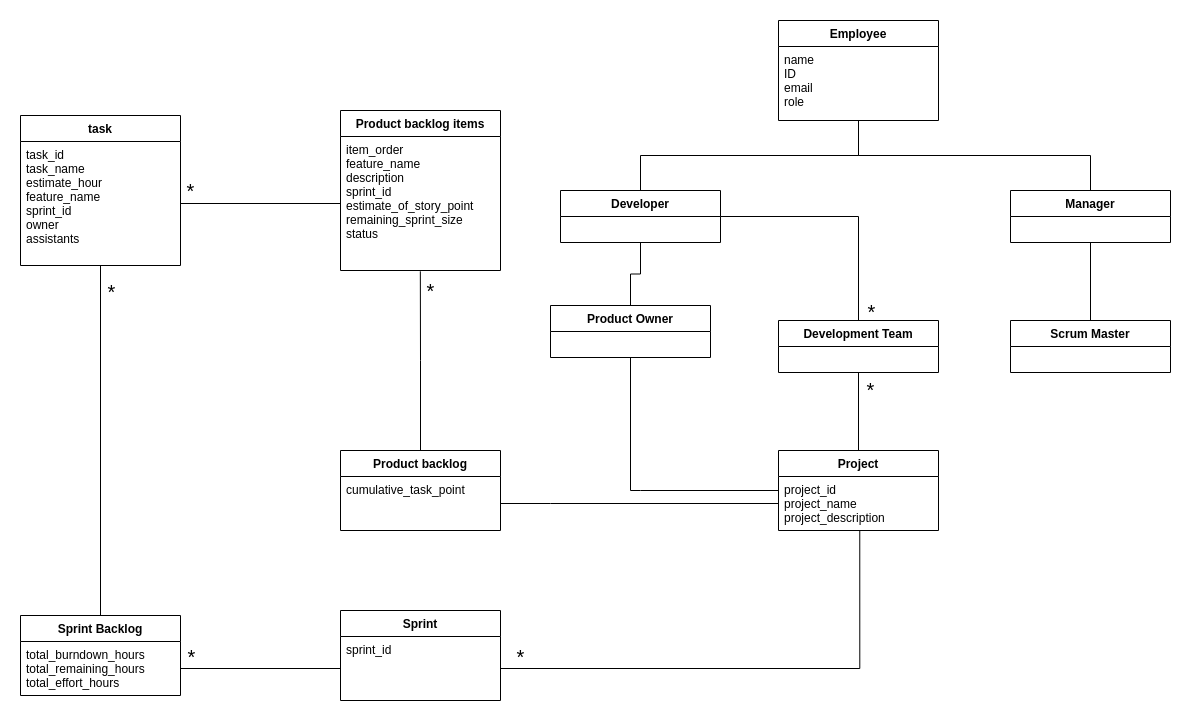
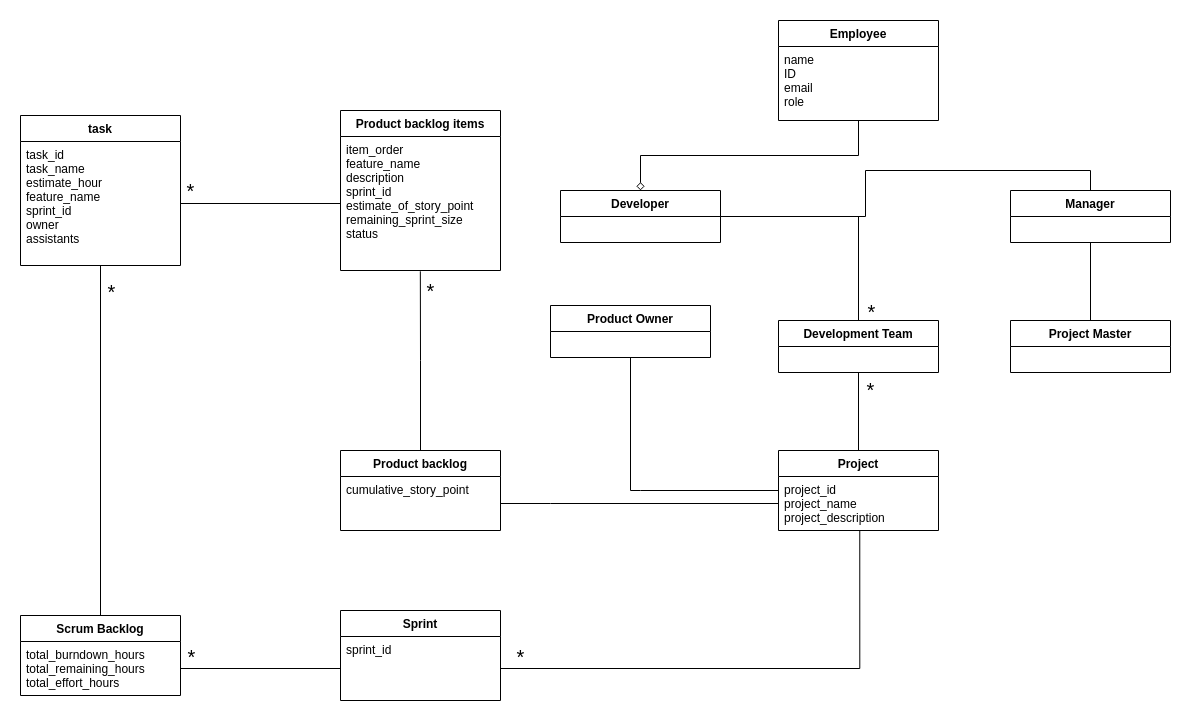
  <mxCell id="0" />
  <mxCell id="1" parent="0" />
  <mxCell id="2" style="edgeStyle=orthogonalEdgeStyle;rounded=0;orthogonalLoop=1;jettySize=auto;html=1;exitX=1;exitY=0.5;exitDx=0;exitDy=0;entryX=0.5;entryY=0;entryDx=0;entryDy=0;endArrow=none;endFill=0;fontSize=20;" edge="1" parent="1" source="4" target="6"><mxGeometry relative="1" as="geometry" /></mxCell>
  <mxCell id="3" value="*" style="text;html=1;resizable=0;points=[];align=center;verticalAlign=middle;labelBackgroundColor=none;fontSize=20;" vertex="1" connectable="0" parent="2"><mxGeometry x="0.889" relative="1" as="geometry"><mxPoint x="12.5" y="3" as="offset" /></mxGeometry></mxCell>
  <mxCell id="4" value="Developer" style="swimlane;fontStyle=1;align=center;verticalAlign=top;childLayout=stackLayout;horizontal=1;startSize=26;horizontalStack=0;resizeParent=1;resizeParentMax=0;resizeLast=0;collapsible=1;marginBottom=0;" parent="1" vertex="1"><mxGeometry x="560" y="190" width="160" height="52" as="geometry" /></mxCell>
  <mxCell id="5" style="edgeStyle=orthogonalEdgeStyle;rounded=0;orthogonalLoop=1;jettySize=auto;html=1;exitX=0.5;exitY=1;exitDx=0;exitDy=0;entryX=0.5;entryY=0;entryDx=0;entryDy=0;endArrow=none;endFill=0;fontSize=20;" edge="1" parent="1" source="6" target="8"><mxGeometry relative="1" as="geometry" /></mxCell>
  <mxCell id="6" value="Development Team" style="swimlane;fontStyle=1;align=center;verticalAlign=top;childLayout=stackLayout;horizontal=1;startSize=26;horizontalStack=0;resizeParent=1;resizeParentMax=0;resizeLast=0;collapsible=1;marginBottom=0;" parent="1" vertex="1"><mxGeometry x="778" y="320" width="160" height="52" as="geometry" /></mxCell>
- <mxCell id="7" value="Scrum Master" style="swimlane;fontStyle=1;align=center;verticalAlign=top;childLayout=stackLayout;horizontal=1;startSize=26;horizontalStack=0;resizeParent=1;resizeParentMax=0;resizeLast=0;collapsible=1;marginBottom=0;" parent="1" vertex="1"><mxGeometry x="1010" y="320" width="160" height="52" as="geometry" /></mxCell>
+ <mxCell id="7" value="Project Master" style="swimlane;fontStyle=1;align=center;verticalAlign=top;childLayout=stackLayout;horizontal=1;startSize=26;horizontalStack=0;resizeParent=1;resizeParentMax=0;resizeLast=0;collapsible=1;marginBottom=0;" parent="1" vertex="1"><mxGeometry x="1010" y="320" width="160" height="52" as="geometry" /></mxCell>
  <mxCell id="8" value="Project" style="swimlane;fontStyle=1;align=center;verticalAlign=top;childLayout=stackLayout;horizontal=1;startSize=26;horizontalStack=0;resizeParent=1;resizeParentMax=0;resizeLast=0;collapsible=1;marginBottom=0;" parent="1" vertex="1"><mxGeometry x="778" y="450" width="160" height="80" as="geometry" /></mxCell>
  <mxCell id="9" value="project_id&#10;project_name&#10;project_description" style="text;strokeColor=none;fillColor=none;align=left;verticalAlign=top;spacingLeft=4;spacingRight=4;overflow=hidden;rotatable=0;points=[[0,0.5],[1,0.5]];portConstraint=eastwest;" parent="8" vertex="1"><mxGeometry y="26" width="160" height="54" as="geometry" /></mxCell>
  <mxCell id="10" value="*" style="edgeStyle=orthogonalEdgeStyle;rounded=0;orthogonalLoop=1;jettySize=auto;html=1;exitX=0.5;exitY=0;exitDx=0;exitDy=0;endArrow=none;endFill=0;fontSize=20;entryX=0.499;entryY=1.006;entryDx=0;entryDy=0;entryPerimeter=0;labelBackgroundColor=none;" edge="1" parent="1" source="11" target="22"><mxGeometry x="0.782" y="-10" relative="1" as="geometry"><mxPoint x="420" y="330" as="targetPoint" /><Array as="points" /><mxPoint as="offset" /></mxGeometry></mxCell>
  <mxCell id="11" value="Product backlog" style="swimlane;fontStyle=1;align=center;verticalAlign=top;childLayout=stackLayout;horizontal=1;startSize=26;horizontalStack=0;resizeParent=1;resizeParentMax=0;resizeLast=0;collapsible=1;marginBottom=0;" parent="1" vertex="1"><mxGeometry x="340" y="450" width="160" height="80" as="geometry" /></mxCell>
- <mxCell id="12" value="cumulative_task_point" style="text;strokeColor=none;fillColor=none;align=left;verticalAlign=top;spacingLeft=4;spacingRight=4;overflow=hidden;rotatable=0;points=[[0,0.5],[1,0.5]];portConstraint=eastwest;" parent="11" vertex="1"><mxGeometry y="26" width="160" height="54" as="geometry" /></mxCell>
+ <mxCell id="12" value="cumulative_story_point" style="text;strokeColor=none;fillColor=none;align=left;verticalAlign=top;spacingLeft=4;spacingRight=4;overflow=hidden;rotatable=0;points=[[0,0.5],[1,0.5]];portConstraint=eastwest;" parent="11" vertex="1"><mxGeometry y="26" width="160" height="54" as="geometry" /></mxCell>
  <mxCell id="13" value="" style="endArrow=none;html=1;edgeStyle=orthogonalEdgeStyle;entryX=0.5;entryY=0;entryDx=0;entryDy=0;" parent="1" source="15" target="19" edge="1"><mxGeometry relative="1" as="geometry"><mxPoint x="99.857" y="340" as="sourcePoint" /><mxPoint x="100" y="460" as="targetPoint" /><Array as="points" /></mxGeometry></mxCell>
  <mxCell id="14" value="*" style="text;html=1;resizable=0;points=[];align=center;verticalAlign=middle;labelBackgroundColor=none;fontSize=20;" vertex="1" connectable="0" parent="13"><mxGeometry x="-0.879" y="-2" relative="1" as="geometry"><mxPoint x="12" y="4" as="offset" /></mxGeometry></mxCell>
  <mxCell id="15" value="task" style="swimlane;fontStyle=1;align=center;verticalAlign=top;childLayout=stackLayout;horizontal=1;startSize=26;horizontalStack=0;resizeParent=1;resizeParentMax=0;resizeLast=0;collapsible=1;marginBottom=0;" parent="1" vertex="1"><mxGeometry x="20" y="115" width="160" height="150" as="geometry" /></mxCell>
  <mxCell id="16" value="task_id&#10;task_name&#10;estimate_hour&#10;feature_name&#10;sprint_id&#10;owner&#10;assistants" style="text;strokeColor=none;fillColor=none;align=left;verticalAlign=top;spacingLeft=4;spacingRight=4;overflow=hidden;rotatable=0;points=[[0,0.5],[1,0.5]];portConstraint=eastwest;" parent="15" vertex="1"><mxGeometry y="26" width="160" height="124" as="geometry" /></mxCell>
  <mxCell id="17" value="Sprint" style="swimlane;fontStyle=1;align=center;verticalAlign=top;childLayout=stackLayout;horizontal=1;startSize=26;horizontalStack=0;resizeParent=1;resizeParentMax=0;resizeLast=0;collapsible=1;marginBottom=0;" vertex="1" parent="1"><mxGeometry x="340" y="610" width="160" height="90" as="geometry" /></mxCell>
  <mxCell id="18" value="sprint_id" style="text;strokeColor=none;fillColor=none;align=left;verticalAlign=top;spacingLeft=4;spacingRight=4;overflow=hidden;rotatable=0;points=[[0,0.5],[1,0.5]];portConstraint=eastwest;" vertex="1" parent="17"><mxGeometry y="26" width="160" height="64" as="geometry" /></mxCell>
- <mxCell id="19" value="Sprint Backlog" style="swimlane;fontStyle=1;align=center;verticalAlign=top;childLayout=stackLayout;horizontal=1;startSize=26;horizontalStack=0;resizeParent=1;resizeParentMax=0;resizeLast=0;collapsible=1;marginBottom=0;" vertex="1" parent="1"><mxGeometry x="20" y="615" width="160" height="80" as="geometry" /></mxCell>
+ <mxCell id="19" value="Scrum Backlog" style="swimlane;fontStyle=1;align=center;verticalAlign=top;childLayout=stackLayout;horizontal=1;startSize=26;horizontalStack=0;resizeParent=1;resizeParentMax=0;resizeLast=0;collapsible=1;marginBottom=0;" vertex="1" parent="1"><mxGeometry x="20" y="615" width="160" height="80" as="geometry" /></mxCell>
  <mxCell id="20" value="total_burndown_hours&#10;total_remaining_hours&#10;total_effort_hours" style="text;strokeColor=none;fillColor=none;align=left;verticalAlign=top;spacingLeft=4;spacingRight=4;overflow=hidden;rotatable=0;points=[[0,0.5],[1,0.5]];portConstraint=eastwest;" vertex="1" parent="19"><mxGeometry y="26" width="160" height="54" as="geometry" /></mxCell>
  <mxCell id="21" value="Product backlog items" style="swimlane;fontStyle=1;align=center;verticalAlign=top;childLayout=stackLayout;horizontal=1;startSize=26;horizontalStack=0;resizeParent=1;resizeParentMax=0;resizeLast=0;collapsible=1;marginBottom=0;" vertex="1" parent="1"><mxGeometry x="340" y="110" width="160" height="160" as="geometry" /></mxCell>
  <mxCell id="22" value="item_order&#10;feature_name&#10;description&#10;sprint_id&#10;estimate_of_story_point&#10;remaining_sprint_size&#10;status" style="text;strokeColor=none;fillColor=none;align=left;verticalAlign=top;spacingLeft=4;spacingRight=4;overflow=hidden;rotatable=0;points=[[0,0.5],[1,0.5]];portConstraint=eastwest;" vertex="1" parent="21"><mxGeometry y="26" width="160" height="134" as="geometry" /></mxCell>
- <mxCell id="23" style="edgeStyle=orthogonalEdgeStyle;rounded=0;orthogonalLoop=1;jettySize=auto;html=1;exitX=0.5;exitY=1;exitDx=0;exitDy=0;entryX=0.5;entryY=0;entryDx=0;entryDy=0;endArrow=none;endFill=0;fontSize=20;" edge="1" parent="1" source="24" target="4"><mxGeometry relative="1" as="geometry" /></mxCell>
+ <mxCell id="23" style="edgeStyle=orthogonalEdgeStyle;rounded=0;orthogonalLoop=1;jettySize=auto;html=1;exitX=0.5;exitY=1;exitDx=0;exitDy=0;entryX=0.5;entryY=0;entryDx=0;entryDy=0;endArrow=diamond;endFill=0;fontSize=20;" edge="1" parent="1" source="24" target="4"><mxGeometry relative="1" as="geometry" /></mxCell>
  <mxCell id="24" value="Employee" style="swimlane;fontStyle=1;align=center;verticalAlign=top;childLayout=stackLayout;horizontal=1;startSize=26;horizontalStack=0;resizeParent=1;resizeParentMax=0;resizeLast=0;collapsible=1;marginBottom=0;" vertex="1" parent="1"><mxGeometry x="778" y="20" width="160" height="100" as="geometry" /></mxCell>
  <mxCell id="25" value="name&#10;ID&#10;email&#10;role" style="text;strokeColor=none;fillColor=none;align=left;verticalAlign=top;spacingLeft=4;spacingRight=4;overflow=hidden;rotatable=0;points=[[0,0.5],[1,0.5]];portConstraint=eastwest;" vertex="1" parent="24"><mxGeometry y="26" width="160" height="74" as="geometry" /></mxCell>
  <mxCell id="26" style="edgeStyle=orthogonalEdgeStyle;rounded=0;orthogonalLoop=1;jettySize=auto;html=1;exitX=0.5;exitY=1;exitDx=0;exitDy=0;entryX=0.5;entryY=0;entryDx=0;entryDy=0;endArrow=none;endFill=0;fontSize=20;" edge="1" parent="1" source="28" target="7"><mxGeometry relative="1" as="geometry" /></mxCell>
- <mxCell id="27" style="edgeStyle=orthogonalEdgeStyle;rounded=0;orthogonalLoop=1;jettySize=auto;html=1;exitX=0.5;exitY=0;exitDx=0;exitDy=0;entryX=0.5;entryY=1;entryDx=0;entryDy=0;endArrow=none;endFill=0;fontSize=20;" edge="1" parent="1" source="28" target="24"><mxGeometry relative="1" as="geometry" /></mxCell>
+ <mxCell id="27" style="edgeStyle=orthogonalEdgeStyle;rounded=0;orthogonalLoop=1;jettySize=auto;html=1;exitX=0.5;exitY=0;exitDx=0;exitDy=0;endArrow=none;endFill=0;fontSize=20;" edge="1" parent="1" source="28" target="4"><mxGeometry relative="1" as="geometry" /></mxCell>
  <mxCell id="28" value="Manager" style="swimlane;fontStyle=1;align=center;verticalAlign=top;childLayout=stackLayout;horizontal=1;startSize=26;horizontalStack=0;resizeParent=1;resizeParentMax=0;resizeLast=0;collapsible=1;marginBottom=0;" vertex="1" parent="1"><mxGeometry x="1010" y="190" width="160" height="52" as="geometry" /></mxCell>
- <mxCell id="29" style="edgeStyle=orthogonalEdgeStyle;rounded=0;orthogonalLoop=1;jettySize=auto;html=1;exitX=0.5;exitY=0;exitDx=0;exitDy=0;entryX=0.5;entryY=1;entryDx=0;entryDy=0;endArrow=none;endFill=0;fontSize=20;" edge="1" parent="1" source="31" target="4"><mxGeometry relative="1" as="geometry" /></mxCell>
  <mxCell id="30" style="edgeStyle=orthogonalEdgeStyle;rounded=0;orthogonalLoop=1;jettySize=auto;html=1;exitX=0.5;exitY=1;exitDx=0;exitDy=0;endArrow=none;endFill=0;fontSize=20;" edge="1" parent="1" source="31"><mxGeometry relative="1" as="geometry"><mxPoint x="778" y="490" as="targetPoint" /><Array as="points"><mxPoint x="640" y="490" /><mxPoint x="778" y="490" /></Array></mxGeometry></mxCell>
  <mxCell id="31" value="Product Owner" style="swimlane;fontStyle=1;align=center;verticalAlign=top;childLayout=stackLayout;horizontal=1;startSize=26;horizontalStack=0;resizeParent=1;resizeParentMax=0;resizeLast=0;collapsible=1;marginBottom=0;" vertex="1" parent="1"><mxGeometry x="550" y="305" width="160" height="52" as="geometry" /></mxCell>
  <mxCell id="32" style="edgeStyle=orthogonalEdgeStyle;rounded=0;orthogonalLoop=1;jettySize=auto;html=1;exitX=1;exitY=0.5;exitDx=0;exitDy=0;entryX=0.508;entryY=0.991;entryDx=0;entryDy=0;entryPerimeter=0;endArrow=none;endFill=0;fontSize=20;" edge="1" parent="1" source="18" target="9"><mxGeometry relative="1" as="geometry" /></mxCell>
  <mxCell id="33" value="*" style="text;html=1;resizable=0;points=[];align=center;verticalAlign=middle;labelBackgroundColor=none;fontSize=20;" vertex="1" connectable="0" parent="32"><mxGeometry x="-0.955" y="-4" relative="1" as="geometry"><mxPoint x="8" y="-17" as="offset" /></mxGeometry></mxCell>
  <mxCell id="34" style="edgeStyle=orthogonalEdgeStyle;rounded=0;orthogonalLoop=1;jettySize=auto;html=1;exitX=0;exitY=0.5;exitDx=0;exitDy=0;entryX=1;entryY=0.5;entryDx=0;entryDy=0;endArrow=none;endFill=0;fontSize=20;" edge="1" parent="1" source="22" target="16"><mxGeometry relative="1" as="geometry" /></mxCell>
  <mxCell id="35" value="*" style="text;html=1;resizable=0;points=[];align=center;verticalAlign=middle;labelBackgroundColor=none;fontSize=20;" vertex="1" connectable="0" parent="34"><mxGeometry x="0.712" y="-1" relative="1" as="geometry"><mxPoint x="-13.5" y="-12.5" as="offset" /></mxGeometry></mxCell>
  <mxCell id="36" style="edgeStyle=orthogonalEdgeStyle;rounded=0;orthogonalLoop=1;jettySize=auto;html=1;exitX=1;exitY=0.5;exitDx=0;exitDy=0;entryX=0;entryY=0.5;entryDx=0;entryDy=0;endArrow=none;endFill=0;fontSize=20;" edge="1" parent="1" source="12" target="9"><mxGeometry relative="1" as="geometry"><Array as="points"><mxPoint x="550" y="503" /><mxPoint x="550" y="503" /></Array></mxGeometry></mxCell>
  <mxCell id="37" style="edgeStyle=orthogonalEdgeStyle;rounded=0;orthogonalLoop=1;jettySize=auto;html=1;exitX=1;exitY=0.5;exitDx=0;exitDy=0;entryX=0;entryY=0.5;entryDx=0;entryDy=0;endArrow=none;endFill=0;fontSize=20;" edge="1" parent="1" source="20" target="18"><mxGeometry relative="1" as="geometry" /></mxCell>
  <mxCell id="38" value="*" style="text;html=1;resizable=0;points=[];align=center;verticalAlign=middle;labelBackgroundColor=none;fontSize=20;" vertex="1" connectable="0" parent="37"><mxGeometry x="-0.829" y="1" relative="1" as="geometry"><mxPoint x="-4" y="-12" as="offset" /></mxGeometry></mxCell>
  <mxCell id="39" value="*" style="text;html=1;resizable=0;points=[];align=center;verticalAlign=middle;labelBackgroundColor=none;fontSize=20;" vertex="1" connectable="0" parent="1"><mxGeometry x="880.147" y="319.824" as="geometry"><mxPoint x="-10.5" y="69" as="offset" /></mxGeometry></mxCell>
